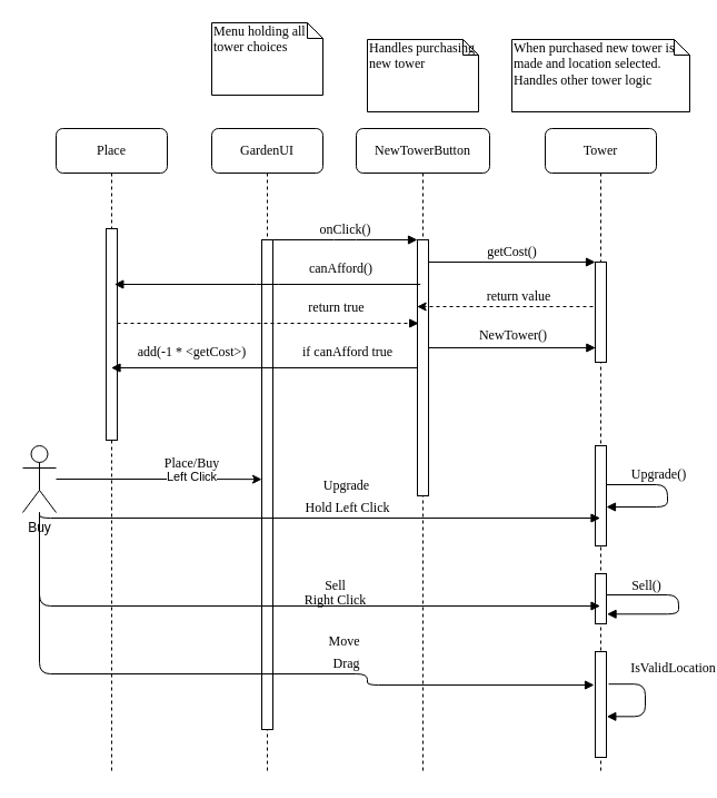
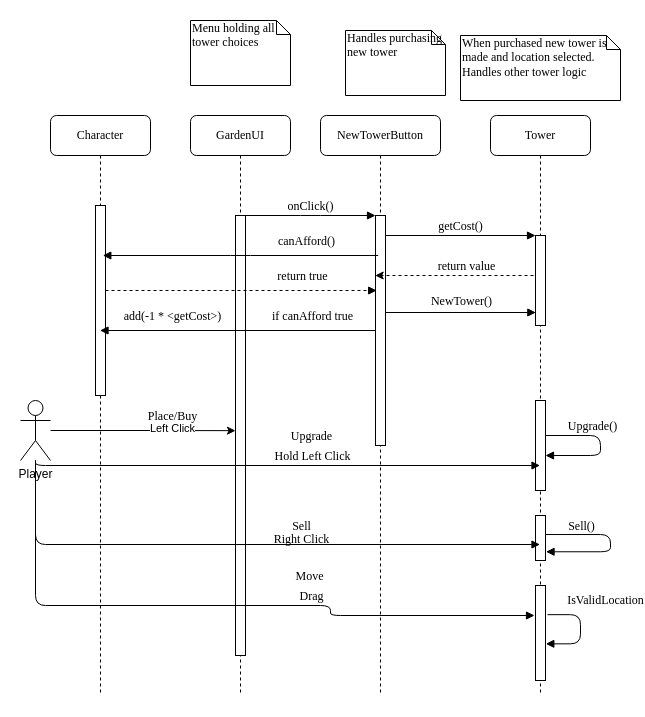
  <mxCell id="0" />
  <mxCell id="1" parent="0" />
  <mxCell id="2" value="NewTowerButton" style="shape=umlLifeline;perimeter=lifelinePerimeter;whiteSpace=wrap;html=1;container=1;collapsible=0;recursiveResize=0;outlineConnect=0;rounded=1;shadow=0;comic=0;labelBackgroundColor=none;strokeWidth=1;fontFamily=Verdana;fontSize=12;align=center;" parent="1" vertex="1"><mxGeometry x="320" y="115" width="120" height="580" as="geometry" /></mxCell>
  <mxCell id="3" style="edgeStyle=elbowEdgeStyle;shape=connector;rounded=1;orthogonalLoop=1;jettySize=auto;elbow=vertical;html=1;strokeColor=default;align=center;verticalAlign=bottom;fontFamily=Verdana;fontSize=12;fontColor=default;labelBackgroundColor=none;endArrow=block;" edge="1" parent="2" source="4" target="2"><mxGeometry relative="1" as="geometry" /></mxCell>
  <mxCell id="4" value="" style="html=1;points=[];perimeter=orthogonalPerimeter;rounded=0;shadow=0;comic=0;labelBackgroundColor=none;strokeWidth=1;fontFamily=Verdana;fontSize=12;align=center;" parent="2" vertex="1"><mxGeometry x="55" y="100" width="10" height="230" as="geometry" /></mxCell>
  <mxCell id="5" value="Tower" style="shape=umlLifeline;perimeter=lifelinePerimeter;whiteSpace=wrap;html=1;container=1;collapsible=0;recursiveResize=0;outlineConnect=0;rounded=1;shadow=0;comic=0;labelBackgroundColor=none;strokeWidth=1;fontFamily=Verdana;fontSize=12;align=center;" parent="1" vertex="1"><mxGeometry x="490" y="115" width="100" height="580" as="geometry" /></mxCell>
  <mxCell id="6" value="" style="html=1;points=[];perimeter=orthogonalPerimeter;rounded=0;shadow=0;comic=0;labelBackgroundColor=none;strokeWidth=1;fontFamily=Verdana;fontSize=12;align=center;" parent="5" vertex="1"><mxGeometry x="45" y="120" width="10" height="90" as="geometry" /></mxCell>
  <mxCell id="7" value="" style="html=1;points=[];perimeter=orthogonalPerimeter;rounded=0;shadow=0;comic=0;labelBackgroundColor=none;strokeWidth=1;fontFamily=Verdana;fontSize=12;align=center;" vertex="1" parent="5"><mxGeometry x="45" y="470" width="10" height="95" as="geometry" /></mxCell>
  <mxCell id="8" style="edgeStyle=elbowEdgeStyle;shape=connector;rounded=1;orthogonalLoop=1;jettySize=auto;elbow=vertical;html=1;strokeColor=default;align=center;verticalAlign=bottom;fontFamily=Verdana;fontSize=12;fontColor=default;labelBackgroundColor=none;endArrow=block;entryX=1.033;entryY=0.614;entryDx=0;entryDy=0;entryPerimeter=0;exitX=1.2;exitY=0.307;exitDx=0;exitDy=0;exitPerimeter=0;" edge="1" parent="5" source="7" target="7"><mxGeometry relative="1" as="geometry"><Array as="points"><mxPoint x="90" y="470" /></Array></mxGeometry></mxCell>
  <mxCell id="9" value="IsValidLocation" style="edgeLabel;html=1;align=center;verticalAlign=middle;resizable=0;points=[];fontFamily=Verdana;fontSize=12;fontColor=default;labelBackgroundColor=none;" vertex="1" connectable="0" parent="8"><mxGeometry x="-0.511" y="-2" relative="1" as="geometry"><mxPoint x="33" y="-17" as="offset" /></mxGeometry></mxCell>
  <mxCell id="10" style="edgeStyle=orthogonalEdgeStyle;rounded=0;orthogonalLoop=1;jettySize=auto;html=1;dashed=1;" edge="1" parent="5"><mxGeometry relative="1" as="geometry"><mxPoint x="45" y="150" as="sourcePoint" /><mxPoint x="-115.333" y="160" as="targetPoint" /><Array as="points"><mxPoint x="-65" y="160" /><mxPoint x="-65" y="160" /></Array></mxGeometry></mxCell>
  <mxCell id="11" value="return value" style="edgeLabel;html=1;align=center;verticalAlign=middle;resizable=0;points=[];fontFamily=Verdana;fontSize=12;fontColor=default;labelBackgroundColor=none;" vertex="1" connectable="0" parent="10"><mxGeometry x="-0.357" y="1" relative="1" as="geometry"><mxPoint x="-25" y="-11" as="offset" /></mxGeometry></mxCell>
  <mxCell id="12" style="edgeStyle=elbowEdgeStyle;shape=connector;rounded=1;orthogonalLoop=1;jettySize=auto;elbow=vertical;html=1;strokeColor=default;align=center;verticalAlign=bottom;fontFamily=Verdana;fontSize=12;fontColor=default;labelBackgroundColor=none;endArrow=block;" edge="1" parent="5" source="13" target="5"><mxGeometry relative="1" as="geometry" /></mxCell>
  <mxCell id="13" value="" style="html=1;points=[];perimeter=orthogonalPerimeter;rounded=0;shadow=0;comic=0;labelBackgroundColor=none;strokeWidth=1;fontFamily=Verdana;fontSize=12;align=center;" vertex="1" parent="5"><mxGeometry x="45" y="285" width="10" height="90" as="geometry" /></mxCell>
  <mxCell id="14" style="edgeStyle=elbowEdgeStyle;shape=connector;rounded=1;orthogonalLoop=1;jettySize=auto;elbow=vertical;html=1;strokeColor=default;align=center;verticalAlign=bottom;fontFamily=Verdana;fontSize=12;fontColor=default;labelBackgroundColor=none;endArrow=block;" edge="1" parent="5" source="13" target="13"><mxGeometry relative="1" as="geometry"><Array as="points"><mxPoint x="110" y="330" /></Array></mxGeometry></mxCell>
  <mxCell id="15" value="Upgrade()" style="edgeLabel;html=1;align=center;verticalAlign=middle;resizable=0;points=[];fontFamily=Verdana;fontSize=12;fontColor=default;labelBackgroundColor=none;" vertex="1" connectable="0" parent="14"><mxGeometry x="-0.7" y="1" relative="1" as="geometry"><mxPoint x="26" y="-9" as="offset" /></mxGeometry></mxCell>
  <mxCell id="16" style="edgeStyle=elbowEdgeStyle;shape=connector;rounded=1;orthogonalLoop=1;jettySize=auto;elbow=vertical;html=1;strokeColor=default;align=center;verticalAlign=bottom;fontFamily=Verdana;fontSize=12;fontColor=default;labelBackgroundColor=none;endArrow=block;" edge="1" parent="5" source="19"><mxGeometry relative="1" as="geometry"><mxPoint x="50" y="430" as="targetPoint" /></mxGeometry></mxCell>
  <mxCell id="17" style="edgeStyle=elbowEdgeStyle;shape=connector;rounded=1;orthogonalLoop=1;jettySize=auto;elbow=vertical;html=1;strokeColor=default;align=center;verticalAlign=bottom;fontFamily=Verdana;fontSize=12;fontColor=default;labelBackgroundColor=none;endArrow=block;entryX=1.055;entryY=0.806;entryDx=0;entryDy=0;entryPerimeter=0;exitX=0.848;exitY=0.423;exitDx=0;exitDy=0;exitPerimeter=0;" edge="1" parent="5" source="19" target="19"><mxGeometry relative="1" as="geometry"><mxPoint x="130" y="422.5" as="targetPoint" /><Array as="points"><mxPoint x="120" y="430" /></Array></mxGeometry></mxCell>
  <mxCell id="18" value="Sell()" style="edgeLabel;html=1;align=center;verticalAlign=middle;resizable=0;points=[];fontFamily=Verdana;fontSize=12;fontColor=default;labelBackgroundColor=none;" vertex="1" connectable="0" parent="17"><mxGeometry x="-0.642" y="3" relative="1" as="geometry"><mxPoint x="10" y="-6" as="offset" /></mxGeometry></mxCell>
  <mxCell id="19" value="" style="html=1;points=[];perimeter=orthogonalPerimeter;rounded=0;shadow=0;comic=0;labelBackgroundColor=none;strokeWidth=1;fontFamily=Verdana;fontSize=12;align=center;" vertex="1" parent="5"><mxGeometry x="45" y="400" width="10" height="45" as="geometry" /></mxCell>
- <mxCell id="20" value="Place" style="shape=umlLifeline;perimeter=lifelinePerimeter;whiteSpace=wrap;html=1;container=1;collapsible=0;recursiveResize=0;outlineConnect=0;rounded=1;shadow=0;comic=0;labelBackgroundColor=none;strokeWidth=1;fontFamily=Verdana;fontSize=12;align=center;" parent="1" vertex="1"><mxGeometry x="50" y="115" width="100" height="580" as="geometry" /></mxCell>
+ <mxCell id="20" value="Character" style="shape=umlLifeline;perimeter=lifelinePerimeter;whiteSpace=wrap;html=1;container=1;collapsible=0;recursiveResize=0;outlineConnect=0;rounded=1;shadow=0;comic=0;labelBackgroundColor=none;strokeWidth=1;fontFamily=Verdana;fontSize=12;align=center;" parent="1" vertex="1"><mxGeometry x="50" y="115" width="100" height="580" as="geometry" /></mxCell>
  <mxCell id="21" value="" style="html=1;points=[];perimeter=orthogonalPerimeter;rounded=0;shadow=0;comic=0;labelBackgroundColor=none;strokeColor=#000000;strokeWidth=1;fillColor=#FFFFFF;fontFamily=Verdana;fontSize=12;fontColor=#000000;align=center;" parent="20" vertex="1"><mxGeometry x="45" y="90" width="10" height="190" as="geometry" /></mxCell>
  <mxCell id="22" value="GardenUI" style="shape=umlLifeline;perimeter=lifelinePerimeter;whiteSpace=wrap;html=1;container=1;collapsible=0;recursiveResize=0;outlineConnect=0;rounded=1;shadow=0;comic=0;labelBackgroundColor=none;strokeWidth=1;fontFamily=Verdana;fontSize=12;align=center;" parent="1" vertex="1"><mxGeometry x="190" y="115" width="100" height="580" as="geometry" /></mxCell>
  <mxCell id="23" value="" style="html=1;points=[];perimeter=orthogonalPerimeter;rounded=0;shadow=0;comic=0;labelBackgroundColor=none;strokeWidth=1;fontFamily=Verdana;fontSize=12;align=center;" parent="22" vertex="1"><mxGeometry x="45" y="100" width="10" height="440" as="geometry" /></mxCell>
  <mxCell id="24" value="onClick()" style="html=1;verticalAlign=bottom;endArrow=block;entryX=0;entryY=0;labelBackgroundColor=none;fontFamily=Verdana;fontSize=12;edgeStyle=elbowEdgeStyle;elbow=vertical;" parent="1" source="23" target="4" edge="1"><mxGeometry relative="1" as="geometry"><mxPoint x="310" y="225" as="sourcePoint" /><mxPoint as="offset" /></mxGeometry></mxCell>
  <mxCell id="25" value="getCost()" style="html=1;verticalAlign=bottom;endArrow=block;entryX=0;entryY=0;labelBackgroundColor=none;fontFamily=Verdana;fontSize=12;edgeStyle=elbowEdgeStyle;elbow=vertical;" parent="1" source="4" target="6" edge="1"><mxGeometry relative="1" as="geometry"><mxPoint x="460" y="235" as="sourcePoint" /><mxPoint as="offset" /></mxGeometry></mxCell>
  <mxCell id="26" value="Menu holding all tower choices" style="shape=note;whiteSpace=wrap;html=1;size=14;verticalAlign=top;align=left;spacingTop=-6;rounded=0;shadow=0;comic=0;labelBackgroundColor=none;strokeWidth=1;fontFamily=Verdana;fontSize=12" parent="1" vertex="1"><mxGeometry x="190" y="20" width="100" height="65" as="geometry" /></mxCell>
- <mxCell id="27" value="Handles purchasing new tower" style="shape=note;whiteSpace=wrap;html=1;size=14;verticalAlign=top;align=left;spacingTop=-6;rounded=0;shadow=0;comic=0;labelBackgroundColor=none;strokeWidth=1;fontFamily=Verdana;fontSize=12" parent="1" vertex="1"><mxGeometry x="330" width="100" height="65" as="geometry" y="35" /></mxCell>
+ <mxCell id="27" value="Handles purchasing new tower" style="shape=note;whiteSpace=wrap;html=1;size=14;verticalAlign=top;align=left;spacingTop=-6;rounded=0;shadow=0;comic=0;labelBackgroundColor=none;strokeWidth=1;fontFamily=Verdana;fontSize=12" parent="1" vertex="1"><mxGeometry x="345" y="30" width="100" height="65" as="geometry" /></mxCell>
  <mxCell id="28" value="When purchased new tower is made and location selected. Handles other tower logic" style="shape=note;whiteSpace=wrap;html=1;size=14;verticalAlign=top;align=left;spacingTop=-6;rounded=0;shadow=0;comic=0;labelBackgroundColor=none;strokeWidth=1;fontFamily=Verdana;fontSize=12" parent="1" vertex="1"><mxGeometry x="460" width="160" height="65" as="geometry" y="35" /></mxCell>
  <mxCell id="29" style="edgeStyle=elbowEdgeStyle;shape=connector;rounded=1;orthogonalLoop=1;jettySize=auto;elbow=vertical;html=1;strokeColor=default;align=center;verticalAlign=bottom;fontFamily=Verdana;fontSize=12;fontColor=default;labelBackgroundColor=none;endArrow=block;" edge="1" parent="1" source="32" target="5"><mxGeometry relative="1" as="geometry"><Array as="points"><mxPoint x="280" y="544" /></Array></mxGeometry></mxCell>
  <mxCell id="30" value="Right Click" style="edgeLabel;html=1;align=center;verticalAlign=middle;resizable=0;points=[];fontFamily=Verdana;fontSize=12;fontColor=default;labelBackgroundColor=none;" vertex="1" connectable="0" parent="29"><mxGeometry x="0.077" y="-3" relative="1" as="geometry"><mxPoint x="32" y="-9" as="offset" /></mxGeometry></mxCell>
  <mxCell id="31" value="Sell" style="edgeLabel;html=1;align=center;verticalAlign=middle;resizable=0;points=[];fontFamily=Verdana;fontSize=12;fontColor=default;labelBackgroundColor=none;" vertex="1" connectable="0" parent="29"><mxGeometry x="0.366" y="-1" relative="1" as="geometry"><mxPoint x="-53" y="-20" as="offset" /></mxGeometry></mxCell>
- <mxCell id="32" value="Buy" style="shape=umlActor;verticalLabelPosition=bottom;verticalAlign=top;html=1;outlineConnect=0;" vertex="1" parent="1"><mxGeometry x="20" y="400" width="30" height="60" as="geometry" /></mxCell>
+ <mxCell id="32" value="Player" style="shape=umlActor;verticalLabelPosition=bottom;verticalAlign=top;html=1;outlineConnect=0;" vertex="1" parent="1"><mxGeometry x="20" y="400" width="30" height="60" as="geometry" /></mxCell>
  <mxCell id="33" style="edgeStyle=orthogonalEdgeStyle;rounded=0;orthogonalLoop=1;jettySize=auto;html=1;entryX=0;entryY=0.489;entryDx=0;entryDy=0;entryPerimeter=0;" edge="1" parent="1" source="32" target="23"><mxGeometry relative="1" as="geometry"><mxPoint x="170" y="430" as="sourcePoint" /></mxGeometry></mxCell>
  <mxCell id="34" value="Left Click" style="edgeLabel;html=1;align=center;verticalAlign=middle;resizable=0;points=[];" vertex="1" connectable="0" parent="33"><mxGeometry x="0.31" y="3" relative="1" as="geometry"><mxPoint x="1" as="offset" /></mxGeometry></mxCell>
  <mxCell id="35" value="Place/Buy" style="edgeLabel;html=1;align=center;verticalAlign=middle;resizable=0;points=[];fontFamily=Verdana;fontSize=12;fontColor=default;labelBackgroundColor=none;" vertex="1" connectable="0" parent="33"><mxGeometry x="-0.735" y="2" relative="1" as="geometry"><mxPoint x="96" y="-13" as="offset" /></mxGeometry></mxCell>
  <mxCell id="36" style="edgeStyle=orthogonalEdgeStyle;shape=connector;rounded=1;orthogonalLoop=1;jettySize=auto;elbow=vertical;html=1;strokeColor=default;align=center;verticalAlign=bottom;fontFamily=Verdana;fontSize=12;fontColor=default;labelBackgroundColor=none;endArrow=block;" edge="1" parent="1" source="32"><mxGeometry relative="1" as="geometry"><mxPoint x="50" y="460" as="sourcePoint" /><mxPoint x="534" y="615" as="targetPoint" /><Array as="points"><mxPoint x="35" y="605" /><mxPoint x="330" y="605" /></Array></mxGeometry></mxCell>
  <mxCell id="37" value="Drag" style="edgeLabel;html=1;align=center;verticalAlign=middle;resizable=0;points=[];fontFamily=Verdana;fontSize=12;fontColor=default;labelBackgroundColor=none;" vertex="1" connectable="0" parent="36"><mxGeometry x="0.27" y="2" relative="1" as="geometry"><mxPoint x="5" y="-8" as="offset" /></mxGeometry></mxCell>
  <mxCell id="38" value="Move" style="edgeLabel;html=1;align=center;verticalAlign=middle;resizable=0;points=[];fontFamily=Verdana;fontSize=12;fontColor=default;labelBackgroundColor=none;" vertex="1" connectable="0" parent="36"><mxGeometry x="0.278" y="-1" relative="1" as="geometry"><mxPoint y="-31" as="offset" /></mxGeometry></mxCell>
  <mxCell id="39" style="edgeStyle=elbowEdgeStyle;shape=connector;rounded=1;orthogonalLoop=1;jettySize=auto;elbow=vertical;html=1;strokeColor=default;align=center;verticalAlign=bottom;fontFamily=Verdana;fontSize=12;fontColor=default;labelBackgroundColor=none;endArrow=block;" edge="1" parent="1" source="32" target="5"><mxGeometry relative="1" as="geometry"><mxPoint x="520" y="463" as="targetPoint" /><Array as="points"><mxPoint x="370" y="465" /><mxPoint x="360" y="465" /></Array></mxGeometry></mxCell>
  <mxCell id="40" value="Hold Left Click" style="edgeLabel;html=1;align=center;verticalAlign=middle;resizable=0;points=[];fontFamily=Verdana;fontSize=12;fontColor=default;labelBackgroundColor=none;" vertex="1" connectable="0" parent="39"><mxGeometry x="0.055" y="1" relative="1" as="geometry"><mxPoint x="12" y="-9" as="offset" /></mxGeometry></mxCell>
  <mxCell id="41" value="Upgrade" style="edgeLabel;html=1;align=center;verticalAlign=middle;resizable=0;points=[];fontFamily=Verdana;fontSize=12;fontColor=default;labelBackgroundColor=none;" vertex="1" connectable="0" parent="39"><mxGeometry x="0.277" y="-4" relative="1" as="geometry"><mxPoint x="-45" y="-34" as="offset" /></mxGeometry></mxCell>
  <mxCell id="42" style="edgeStyle=elbowEdgeStyle;shape=connector;rounded=1;orthogonalLoop=1;jettySize=auto;elbow=vertical;html=1;strokeColor=default;align=center;verticalAlign=bottom;fontFamily=Verdana;fontSize=12;fontColor=default;labelBackgroundColor=none;endArrow=block;" edge="1" parent="1"><mxGeometry relative="1" as="geometry"><mxPoint x="377.67" y="255" as="sourcePoint" /><mxPoint x="102.337" y="255" as="targetPoint" /></mxGeometry></mxCell>
  <mxCell id="43" value="canAfford()" style="edgeLabel;html=1;align=center;verticalAlign=middle;resizable=0;points=[];fontFamily=Verdana;fontSize=12;fontColor=default;labelBackgroundColor=none;" vertex="1" connectable="0" parent="42"><mxGeometry x="-0.475" y="-2" relative="1" as="geometry"><mxPoint y="-13" as="offset" /></mxGeometry></mxCell>
  <mxCell id="44" style="edgeStyle=elbowEdgeStyle;shape=connector;rounded=1;orthogonalLoop=1;jettySize=auto;elbow=vertical;html=1;entryX=0.117;entryY=0.326;entryDx=0;entryDy=0;entryPerimeter=0;strokeColor=default;align=center;verticalAlign=bottom;fontFamily=Verdana;fontSize=12;fontColor=default;labelBackgroundColor=none;endArrow=block;dashed=1;" edge="1" parent="1" source="21" target="4"><mxGeometry relative="1" as="geometry" /></mxCell>
  <mxCell id="45" value="return true" style="edgeLabel;html=1;align=center;verticalAlign=middle;resizable=0;points=[];fontFamily=Verdana;fontSize=12;fontColor=default;labelBackgroundColor=none;" vertex="1" connectable="0" parent="44"><mxGeometry x="0.385" y="-2" relative="1" as="geometry"><mxPoint x="8" y="-17" as="offset" /></mxGeometry></mxCell>
  <mxCell id="46" style="edgeStyle=elbowEdgeStyle;shape=connector;rounded=1;orthogonalLoop=1;jettySize=auto;elbow=vertical;html=1;strokeColor=default;align=center;verticalAlign=bottom;fontFamily=Verdana;fontSize=12;fontColor=default;labelBackgroundColor=none;endArrow=block;" edge="1" parent="1" source="4" target="20"><mxGeometry relative="1" as="geometry" /></mxCell>
  <mxCell id="47" value="if canAfford true" style="edgeLabel;html=1;align=center;verticalAlign=middle;resizable=0;points=[];fontFamily=Verdana;fontSize=12;fontColor=default;labelBackgroundColor=none;" vertex="1" connectable="0" parent="46"><mxGeometry x="-0.591" y="-2" relative="1" as="geometry"><mxPoint x="-8" y="-13" as="offset" /></mxGeometry></mxCell>
  <mxCell id="48" value="add(-1 * &amp;lt;getCost&amp;gt;)" style="edgeLabel;html=1;align=center;verticalAlign=middle;resizable=0;points=[];fontFamily=Verdana;fontSize=12;fontColor=default;labelBackgroundColor=none;" vertex="1" connectable="0" parent="46"><mxGeometry x="0.644" y="-1" relative="1" as="geometry"><mxPoint x="22" y="-14" as="offset" /></mxGeometry></mxCell>
  <mxCell id="49" style="edgeStyle=elbowEdgeStyle;shape=connector;rounded=1;orthogonalLoop=1;jettySize=auto;elbow=vertical;html=1;entryX=0.033;entryY=0.852;entryDx=0;entryDy=0;entryPerimeter=0;strokeColor=default;align=center;verticalAlign=bottom;fontFamily=Verdana;fontSize=12;fontColor=default;labelBackgroundColor=none;endArrow=block;" edge="1" parent="1" source="4" target="6"><mxGeometry relative="1" as="geometry" /></mxCell>
  <mxCell id="50" value="NewTower()" style="edgeLabel;html=1;align=center;verticalAlign=middle;resizable=0;points=[];fontFamily=Verdana;fontSize=12;fontColor=default;labelBackgroundColor=none;" vertex="1" connectable="0" parent="49"><mxGeometry x="0.002" y="-1" relative="1" as="geometry"><mxPoint y="-13" as="offset" /></mxGeometry></mxCell>
